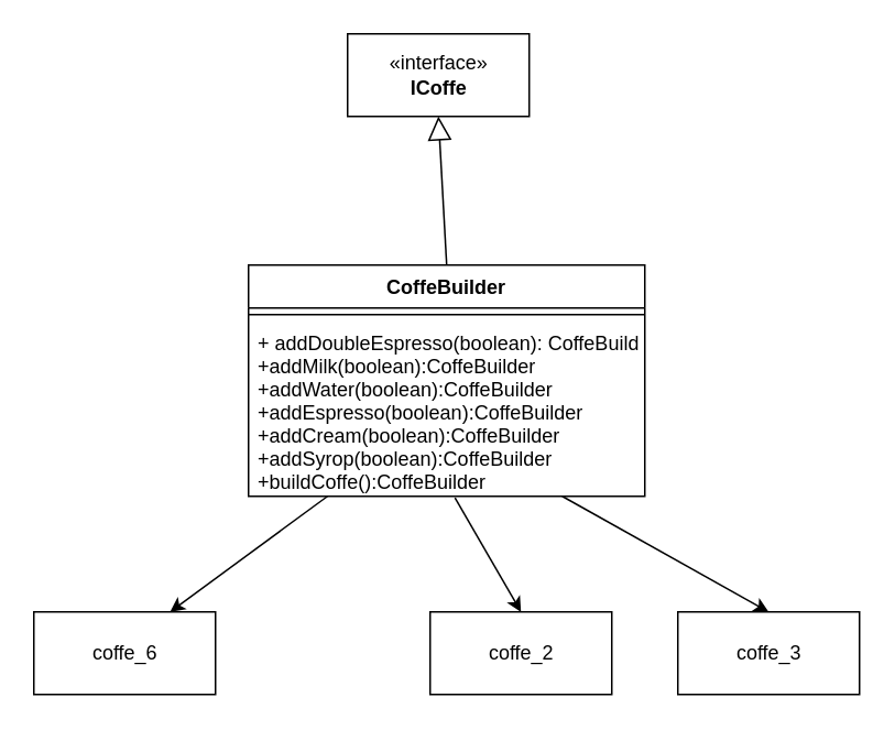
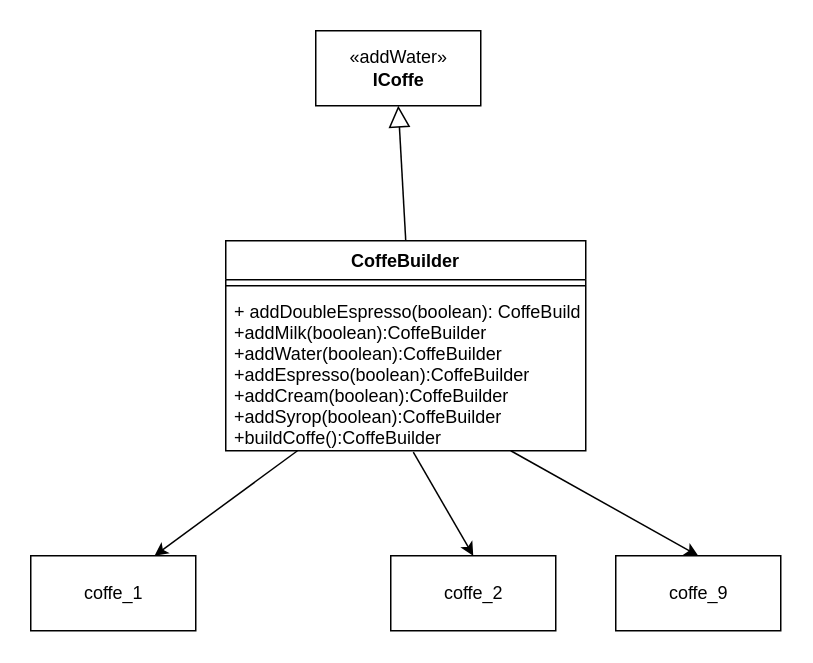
  <mxCell id="0" />
  <mxCell id="1" parent="0" />
- <mxCell id="2" value="«interface»&lt;br&gt;&lt;b&gt;ICoffe&lt;br&gt;&lt;/b&gt;" style="html=1;" vertex="1" parent="1"><mxGeometry x="210" y="20" width="110" height="50" as="geometry" /></mxCell>
+ <mxCell id="2" value="«addWater»&lt;br&gt;&lt;b&gt;ICoffe&lt;br&gt;&lt;/b&gt;" style="html=1;" vertex="1" parent="1"><mxGeometry x="210" y="20" width="110" height="50" as="geometry" /></mxCell>
  <mxCell id="3" value="CoffeBuilder" style="swimlane;fontStyle=1;align=center;verticalAlign=top;childLayout=stackLayout;horizontal=1;startSize=26;horizontalStack=0;resizeParent=1;resizeParentMax=0;resizeLast=0;collapsible=1;marginBottom=0;" vertex="1" parent="1"><mxGeometry x="150" y="160" width="240" height="140" as="geometry" /></mxCell>
  <mxCell id="4" value="" style="line;strokeWidth=1;fillColor=none;align=left;verticalAlign=middle;spacingTop=-1;spacingLeft=3;spacingRight=3;rotatable=0;labelPosition=right;points=[];portConstraint=eastwest;strokeColor=inherit;" vertex="1" parent="3"><mxGeometry y="26" width="240" height="8" as="geometry" /></mxCell>
  <mxCell id="5" value="+ addDoubleEspresso(boolean): CoffeBuilder&#10;+addMilk(boolean):CoffeBuilder&#10;+addWater(boolean):CoffeBuilder&#10;+addEspresso(boolean):CoffeBuilder&#10;+addCream(boolean):CoffeBuilder&#10;+addSyrop(boolean):CoffeBuilder&#10;+buildCoffe():CoffeBuilder" style="text;strokeColor=none;fillColor=none;align=left;verticalAlign=top;spacingLeft=4;spacingRight=4;overflow=hidden;rotatable=0;points=[[0,0.5],[1,0.5]];portConstraint=eastwest;" vertex="1" parent="3"><mxGeometry y="34" width="240" height="106" as="geometry" /></mxCell>
  <mxCell id="6" value="" style="endArrow=block;dashed=0;endFill=0;endSize=12;html=1;rounded=0;exitX=0.5;exitY=0;exitDx=0;exitDy=0;entryX=0.5;entryY=1;entryDx=0;entryDy=0;" edge="1" parent="1" source="3" target="2"><mxGeometry width="160" relative="1" as="geometry"><mxPoint x="220" y="210" as="sourcePoint" /><mxPoint x="380" y="210" as="targetPoint" /></mxGeometry></mxCell>
- <mxCell id="7" value="coffe_6" style="html=1;" vertex="1" parent="1"><mxGeometry x="20" y="370" width="110" height="50" as="geometry" /></mxCell>
- <mxCell id="8" value="coffe_3" style="html=1;" vertex="1" parent="1"><mxGeometry x="410" y="370" width="110" height="50" as="geometry" /></mxCell>
+ <mxCell id="7" value="coffe_1" style="html=1;" vertex="1" parent="1"><mxGeometry x="20" y="370" width="110" height="50" as="geometry" /></mxCell>
+ <mxCell id="8" value="coffe_9" style="html=1;" vertex="1" parent="1"><mxGeometry x="410" y="370" width="110" height="50" as="geometry" /></mxCell>
  <mxCell id="9" value="" style="endArrow=classic;html=1;rounded=0;entryX=0.5;entryY=0;entryDx=0;entryDy=0;" edge="1" parent="1" target="8"><mxGeometry width="50" height="50" relative="1" as="geometry"><mxPoint x="340" y="300" as="sourcePoint" /><mxPoint x="330" y="180" as="targetPoint" /></mxGeometry></mxCell>
  <mxCell id="10" value="" style="endArrow=classic;html=1;rounded=0;entryX=0.75;entryY=0;entryDx=0;entryDy=0;" edge="1" parent="1" source="5" target="7"><mxGeometry width="50" height="50" relative="1" as="geometry"><mxPoint x="280" y="230" as="sourcePoint" /><mxPoint x="330" y="180" as="targetPoint" /></mxGeometry></mxCell>
  <mxCell id="11" value="coffe_2" style="html=1;" vertex="1" parent="1"><mxGeometry x="260" y="370" width="110" height="50" as="geometry" /></mxCell>
  <mxCell id="12" value="" style="endArrow=classic;html=1;rounded=0;exitX=0.521;exitY=1.009;exitDx=0;exitDy=0;exitPerimeter=0;entryX=0.5;entryY=0;entryDx=0;entryDy=0;" edge="1" parent="1" source="5" target="11"><mxGeometry width="50" height="50" relative="1" as="geometry"><mxPoint x="280" y="290" as="sourcePoint" /><mxPoint x="330" y="240" as="targetPoint" /></mxGeometry></mxCell>
